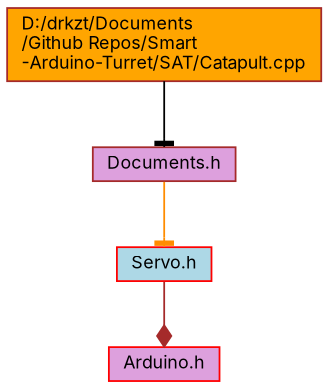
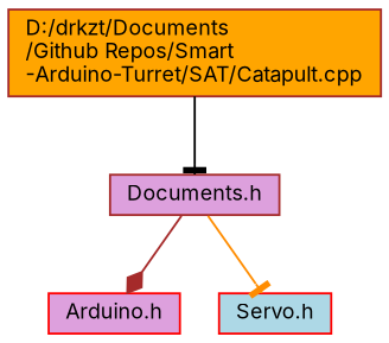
  digraph {
    fontname=Inter
    node [color=brown fillcolor=plum fontname=Inter fontsize=10 shape=record style=filled]
    edge [arrowhead=tee fontname=Inter fontsize=10 labelfontname=Helvetica labelfontsize=10 style=solid]
    n1 [fillcolor=orange fontcolor=black height=0.2 label="D:/drkzt/Documents\l/Github Repos/Smart\l-Arduino-Turret/SAT/Catapult.cpp" width=0.4]
    n2 [height=0.2 label="Documents.h" width=0.4]
    n3 [color=red height=0.2 label="Arduino.h" width=0.4]
    n4 [color=red fillcolor=lightblue height=0.2 label="Servo.h" width=0.4]
    n1 -> n2 [color=black]
-   n4 -> n3 [arrowhead=diamond color=brown]
+   n2 -> n3 [arrowhead=diamond color=brown]
    n2 -> n4 [color=darkorange]
  }
